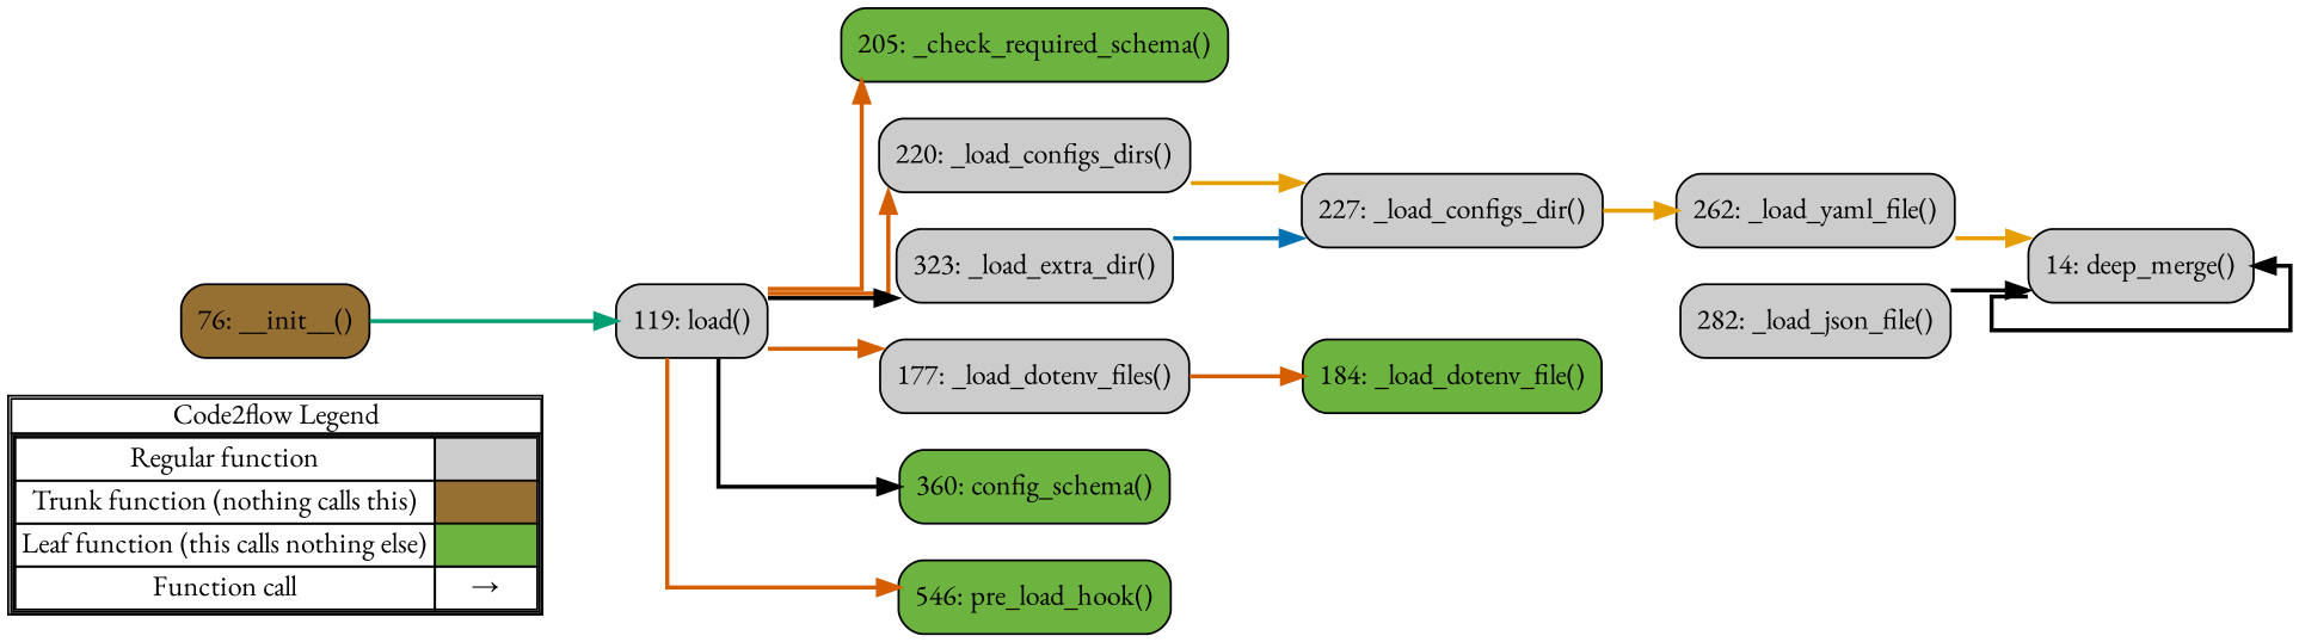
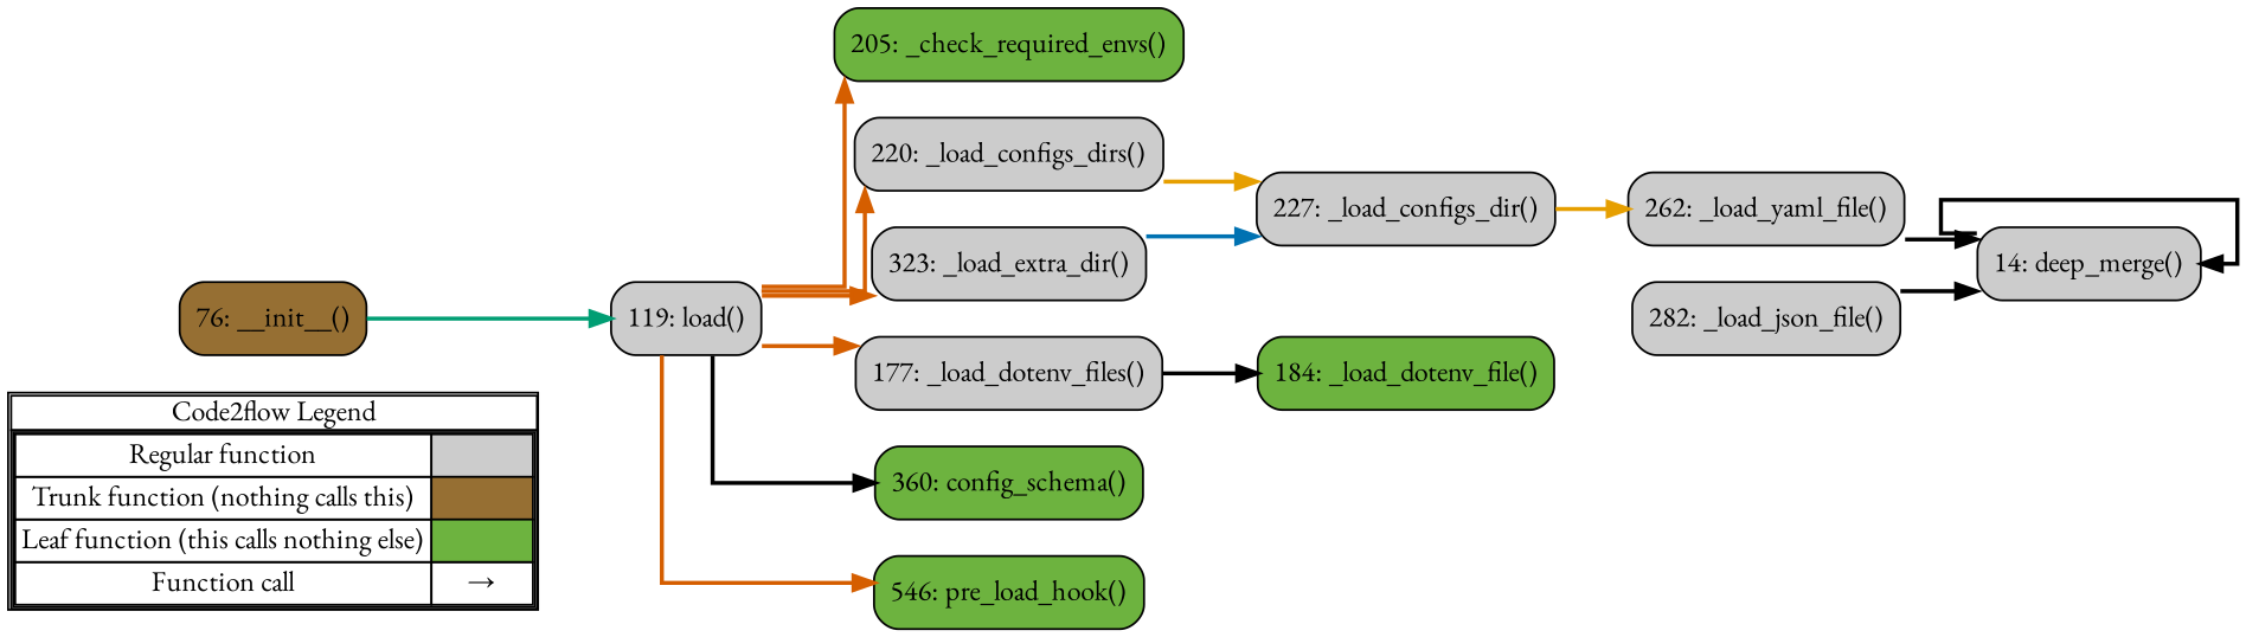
  digraph {
    concentrate=true
    fontname="EB Garamond"
    rankdir=LR
    splines=ortho
    node [fontname="EB Garamond" shape=rect fillcolor="#cccccc" style="rounded,filled"]
    edge [color="#D55E00" fontname="EB Garamond" penwidth=2]
    n1 [label=<         <table cellspacing="0" cellpadding="0" border="1"><tr><td>Code2flow Legend</td></tr><tr><td>         <table cellspacing="0">         <tr><td>Regular function</td><td width="50px" bgcolor='#cccccc'></td></tr>         <tr><td>Trunk function (nothing calls this)</td><td bgcolor='#966F33'></td></tr>         <tr><td>Leaf function (this calls nothing else)</td><td bgcolor='#6db33f'></td></tr>         <tr><td>Function call</td><td><font color='black'>&#8594;</font></td></tr>         </table></td></tr></table>         > margin=0 shape=none fillcolor="" style=""]
    n2 [fillcolor="#966F33" label="76: __init__()"]
-   n3 [fillcolor="#6db33f" label="205: _check_required_schema()"]
+   n3 [fillcolor="#6db33f" label="205: _check_required_envs()"]
    n4 [label="227: _load_configs_dir()"]
    n5 [label="220: _load_configs_dirs()"]
    n6 [fillcolor="#6db33f" label="184: _load_dotenv_file()"]
    n7 [label="177: _load_dotenv_files()"]
    n8 [label="323: _load_extra_dir()"]
    n9 [label="282: _load_json_file()"]
    n10 [label="262: _load_yaml_file()"]
    n11 [fillcolor="#6db33f" label="360: config_schema()"]
    n12 [label="119: load()"]
    n13 [fillcolor="#6db33f" label="546: pre_load_hook()"]
    n14 [label="14: deep_merge()"]
    subgraph sub_1 {
      label=legend
      rank=min
      n1
    }
    subgraph sub_2 {
      label="File: _base"
      style=dotted
      subgraph sub_3 {
        label="Class: ConfigLoader"
        style=dotted
        n2
        n3
        n4
        n5
        n6
        n7
        n8
        n9
        n10
        n11
        n12
        n13
      }
    }
    subgraph sub_4 {
      label="File: _utils"
      style=dotted
      n14
    }
    n2 -> n12 [color="#009E73"]
    n4 -> n10 [color="#E69F00"]
    n5 -> n4 [color="#E69F00"]
-   n7 -> n6
+   n7 -> n6 [color="#000000"]
    n8 -> n4 [color="#0072B2"]
    n9 -> n14 [color="#000000"]
-   n10 -> n14 [color="#E69F00"]
+   n10 -> n14 [color="#000000"]
    n12 -> n3
    n12 -> n5
    n12 -> n7
-   n12 -> n8 [color="#000000"]
+   n12 -> n8
    n12 -> n11 [color="#000000"]
    n12 -> n13
    n14 -> n14 [color="#000000"]
  }
